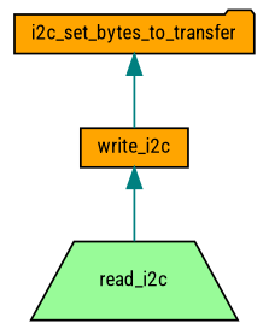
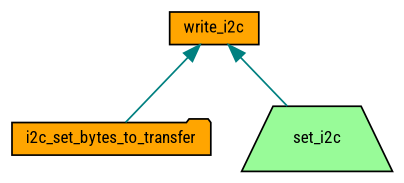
  digraph {
    fontname="Roboto Condensed"
    rankdir=TB
    node [color=black fillcolor=orange fontname="Roboto Condensed" fontsize=10 style=filled]
    edge [color=teal dir=back fontname="Roboto Condensed" fontsize=10 labelfontname=Helvetica labelfontsize=10 style=solid]
    n1 [fontcolor=black height=0.2 label=i2c_set_bytes_to_transfer shape=folder width=0.4]
    n2 [height=0.2 label=write_i2c shape=box width=0.4]
-   n3 [fillcolor=palegreen height=0.2 label=read_i2c shape=trapezium width=0.4]
-   n1 -> n2
+   n3 [fillcolor=palegreen height=0.2 label=set_i2c shape=trapezium width=0.4]
+   n2 -> n1
    n2 -> n3
  }
